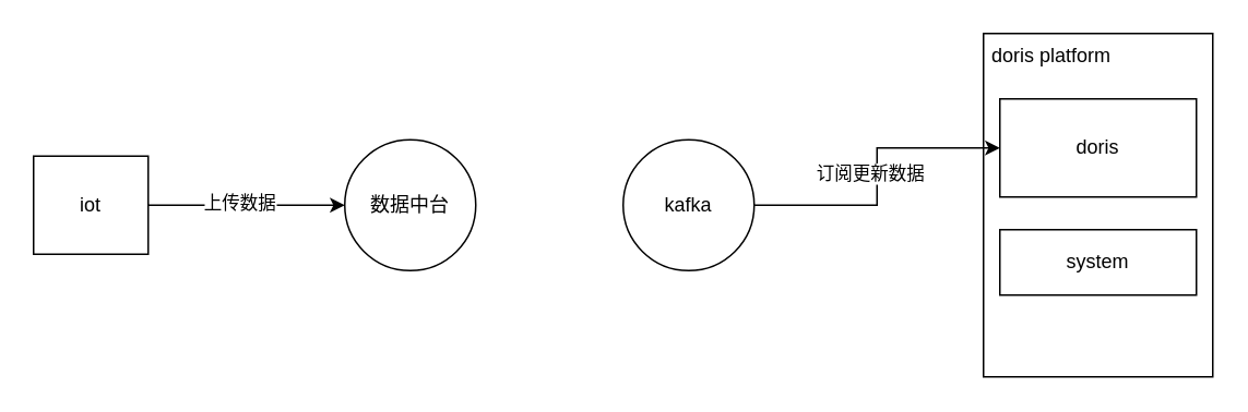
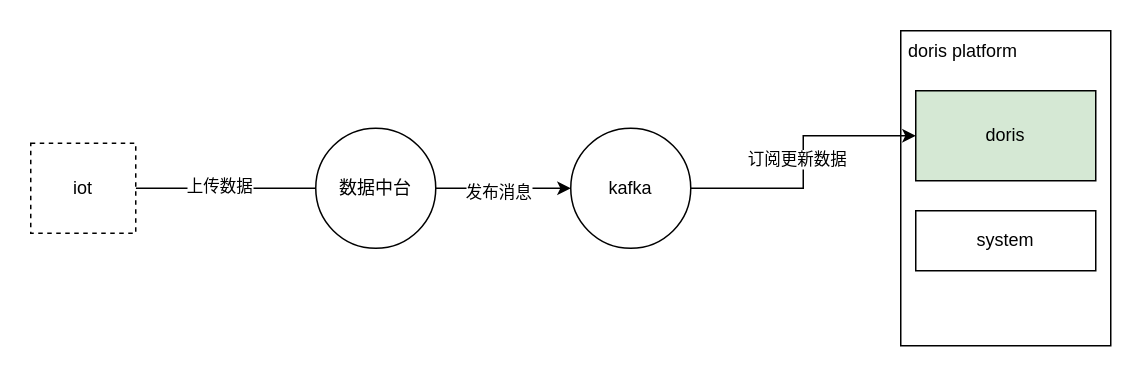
  <mxCell id="0" />
  <mxCell id="1" parent="0" />
- <mxCell id="2" style="edgeStyle=orthogonalEdgeStyle;rounded=0;orthogonalLoop=1;jettySize=auto;html=1;exitX=1;exitY=0.5;exitDx=0;exitDy=0;entryX=0;entryY=0.5;entryDx=0;entryDy=0;" edge="1" parent="1" source="4" target="7"><mxGeometry relative="1" as="geometry" /></mxCell>
+ <mxCell id="2" style="edgeStyle=orthogonalEdgeStyle;rounded=0;orthogonalLoop=1;jettySize=auto;html=1;exitX=1;exitY=0.5;exitDx=0;exitDy=0;entryX=0;entryY=0.5;entryDx=0;entryDy=0;endArrow=none;" edge="1" parent="1" source="4" target="7"><mxGeometry relative="1" as="geometry" /></mxCell>
  <mxCell id="3" value="上传数据" style="edgeLabel;html=1;align=center;verticalAlign=middle;resizable=0;points=[];" vertex="1" connectable="0" parent="2"><mxGeometry x="-0.237" y="2" relative="1" as="geometry"><mxPoint x="9" as="offset" /></mxGeometry></mxCell>
- <mxCell id="4" value="iot" style="rounded=0;whiteSpace=wrap;html=1;" vertex="1" parent="1"><mxGeometry x="20" y="95" width="70" height="60" as="geometry" /></mxCell>
+ <mxCell id="4" value="iot" style="rounded=0;whiteSpace=wrap;html=1;dashed=1;" vertex="1" parent="1"><mxGeometry x="20" y="95" width="70" height="60" as="geometry" /></mxCell>
+ <mxCell id="5" style="edgeStyle=orthogonalEdgeStyle;rounded=0;orthogonalLoop=1;jettySize=auto;html=1;exitX=1;exitY=0.5;exitDx=0;exitDy=0;entryX=0;entryY=0.5;entryDx=0;entryDy=0;" edge="1" parent="1" source="7" target="8"><mxGeometry relative="1" as="geometry" /></mxCell>
+ <mxCell id="6" value="发布消息" style="edgeLabel;html=1;align=center;verticalAlign=middle;resizable=0;points=[];" vertex="1" connectable="0" parent="5"><mxGeometry x="-0.089" y="-2" relative="1" as="geometry"><mxPoint as="offset" /></mxGeometry></mxCell>
  <mxCell id="7" value="数据中台" style="ellipse;whiteSpace=wrap;html=1;aspect=fixed;" vertex="1" parent="1"><mxGeometry x="210" y="85" width="80" height="80" as="geometry" /></mxCell>
  <mxCell id="8" value="kafka" style="ellipse;whiteSpace=wrap;html=1;aspect=fixed;" vertex="1" parent="1"><mxGeometry x="380" y="85" width="80" height="80" as="geometry" /></mxCell>
  <mxCell id="9" value="&amp;nbsp;doris platform" style="rounded=0;whiteSpace=wrap;html=1;horizontal=1;align=left;verticalAlign=top;" vertex="1" parent="1"><mxGeometry x="600" y="20" width="140" height="210" as="geometry" /></mxCell>
- <mxCell id="10" value="doris" style="rounded=0;whiteSpace=wrap;html=1;" vertex="1" parent="1"><mxGeometry x="610" y="60" width="120" height="60" as="geometry" /></mxCell>
+ <mxCell id="10" value="doris" style="rounded=0;whiteSpace=wrap;html=1;fillColor=#d5e8d4;" vertex="1" parent="1"><mxGeometry x="610" y="60" width="120" height="60" as="geometry" /></mxCell>
  <mxCell id="11" value="system" style="rounded=0;whiteSpace=wrap;html=1;" vertex="1" parent="1"><mxGeometry x="610" y="140" width="120" height="40" as="geometry" /></mxCell>
  <mxCell id="12" style="edgeStyle=orthogonalEdgeStyle;rounded=0;orthogonalLoop=1;jettySize=auto;html=1;exitX=1;exitY=0.5;exitDx=0;exitDy=0;entryX=0;entryY=0.5;entryDx=0;entryDy=0;" edge="1" parent="1" source="8" target="10"><mxGeometry relative="1" as="geometry" /></mxCell>
  <mxCell id="13" value="订阅更新数据" style="edgeLabel;html=1;align=center;verticalAlign=middle;resizable=0;points=[];" vertex="1" connectable="0" parent="12"><mxGeometry x="-0.438" relative="1" as="geometry"><mxPoint x="18" y="-20" as="offset" /></mxGeometry></mxCell>
